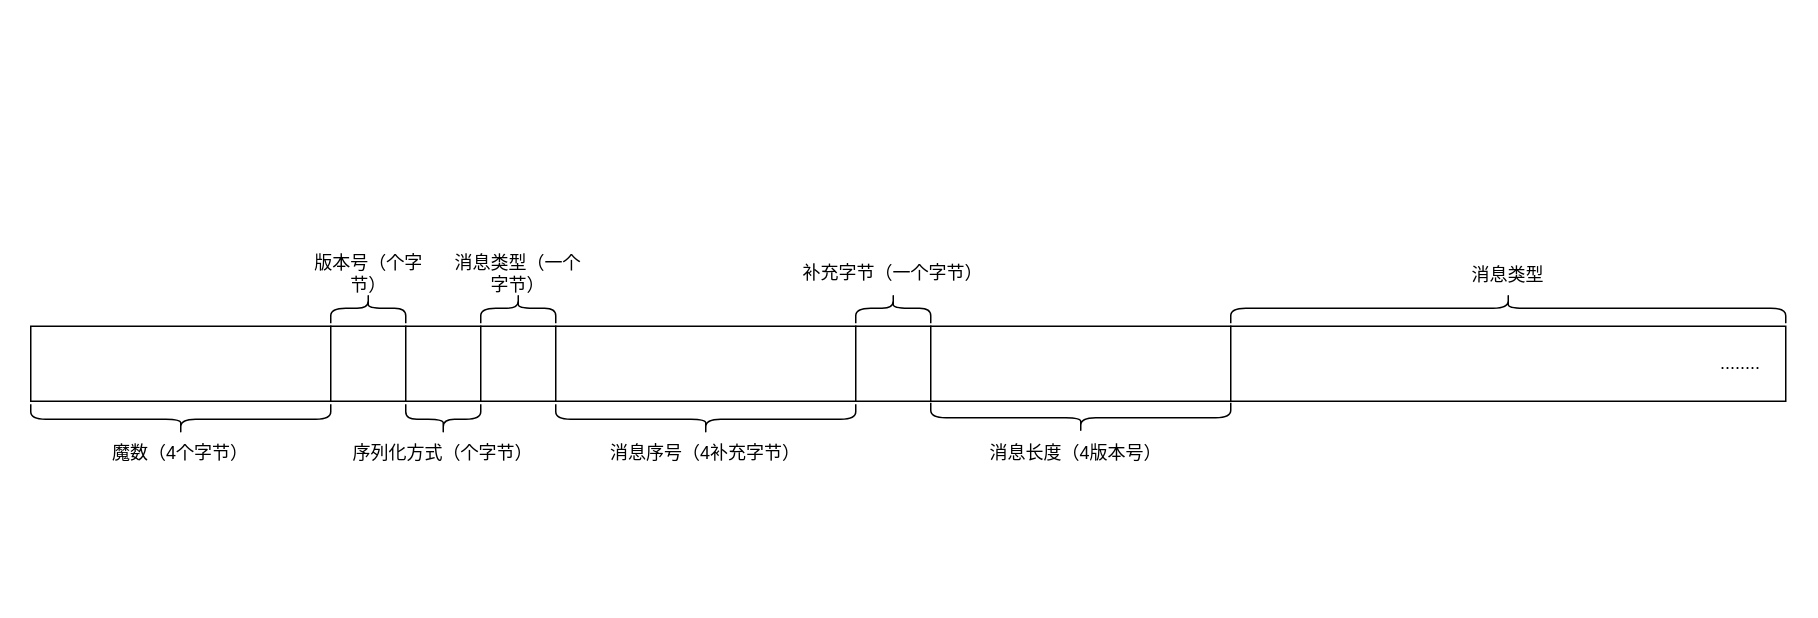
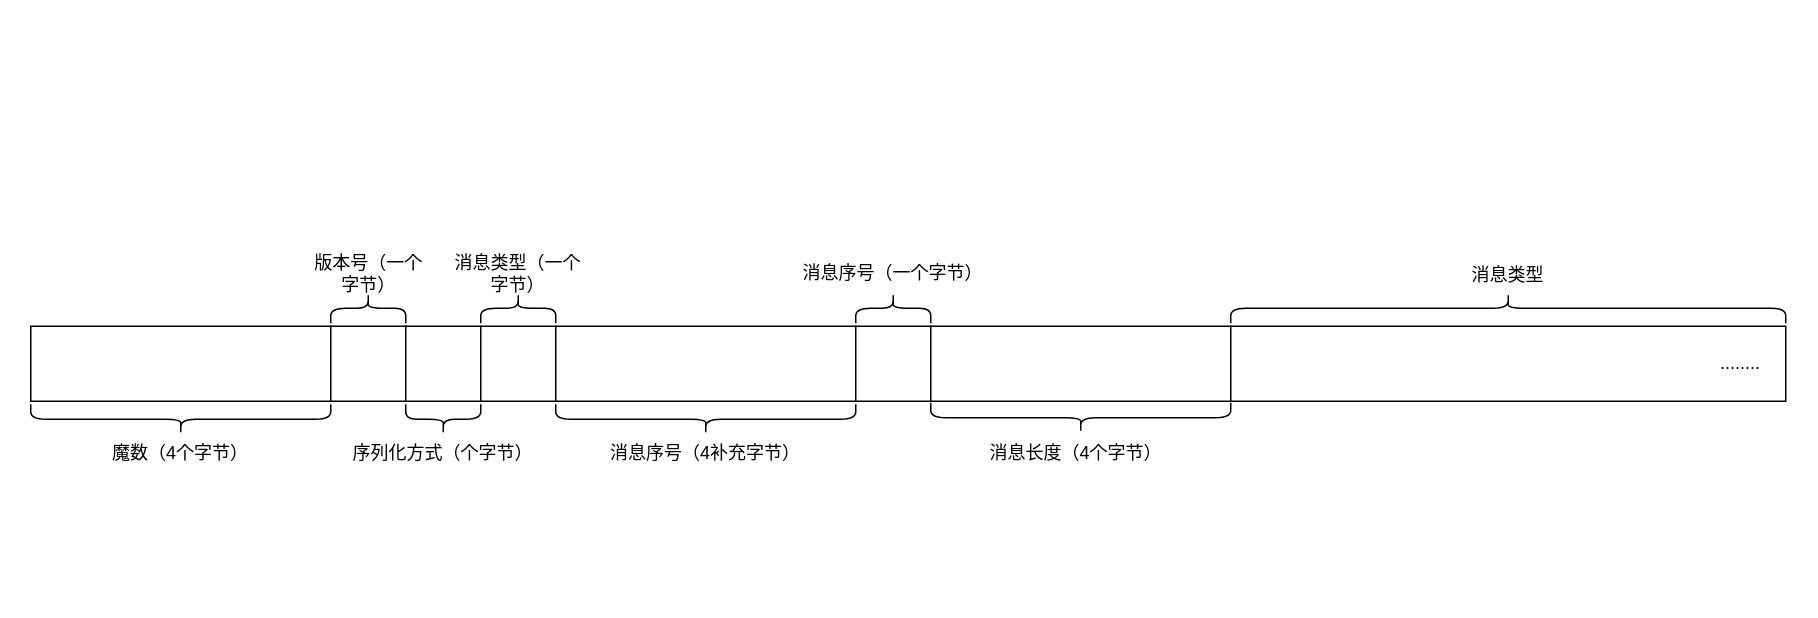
  <mxCell id="0" />
  <mxCell id="1" parent="0" />
  <mxCell id="2" value="" style="rounded=0;whiteSpace=wrap;html=1;" vertex="1" parent="1"><mxGeometry x="20" y="217" width="200" height="50" as="geometry" /></mxCell>
  <mxCell id="3" value="" style="shape=curlyBracket;whiteSpace=wrap;html=1;rounded=1;flipH=1;labelPosition=right;verticalLabelPosition=middle;align=left;verticalAlign=middle;rotation=90;" vertex="1" parent="1"><mxGeometry x="110" y="179" width="20" height="200" as="geometry" /></mxCell>
  <mxCell id="4" value="" style="rounded=0;whiteSpace=wrap;html=1;" vertex="1" parent="1"><mxGeometry x="220" y="217" width="50" height="50" as="geometry" /></mxCell>
  <mxCell id="5" value="" style="rounded=0;whiteSpace=wrap;html=1;" vertex="1" parent="1"><mxGeometry x="270" y="217" width="50" height="50" as="geometry" /></mxCell>
  <mxCell id="6" value="" style="rounded=0;whiteSpace=wrap;html=1;" vertex="1" parent="1"><mxGeometry x="320" y="217" width="50" height="50" as="geometry" /></mxCell>
  <mxCell id="7" value="" style="rounded=0;whiteSpace=wrap;html=1;" vertex="1" parent="1"><mxGeometry x="370" y="217" width="200" height="50" as="geometry" /></mxCell>
  <mxCell id="8" value="" style="rounded=0;whiteSpace=wrap;html=1;" vertex="1" parent="1"><mxGeometry x="570" y="217" width="50" height="50" as="geometry" /></mxCell>
  <mxCell id="9" value="" style="rounded=0;whiteSpace=wrap;html=1;" vertex="1" parent="1"><mxGeometry x="620" y="217" width="200" height="50" as="geometry" /></mxCell>
  <mxCell id="10" value="" style="shape=curlyBracket;whiteSpace=wrap;html=1;rounded=1;flipH=1;labelPosition=right;verticalLabelPosition=middle;align=left;verticalAlign=middle;rotation=90;" vertex="1" parent="1"><mxGeometry x="460" y="179" width="20" height="200" as="geometry" /></mxCell>
  <mxCell id="11" value="" style="shape=curlyBracket;whiteSpace=wrap;html=1;rounded=1;flipH=1;labelPosition=right;verticalLabelPosition=middle;align=left;verticalAlign=middle;rotation=90;" vertex="1" parent="1"><mxGeometry x="710" y="178" width="20" height="200" as="geometry" /></mxCell>
  <mxCell id="12" value="" style="shape=curlyBracket;whiteSpace=wrap;html=1;rounded=1;flipH=1;labelPosition=right;verticalLabelPosition=middle;align=left;verticalAlign=middle;rotation=90;direction=west;" vertex="1" parent="1"><mxGeometry x="585" y="180" width="20" height="50" as="geometry" /></mxCell>
  <mxCell id="13" value="" style="shape=curlyBracket;whiteSpace=wrap;html=1;rounded=1;flipH=1;labelPosition=right;verticalLabelPosition=middle;align=left;verticalAlign=middle;rotation=90;direction=west;" vertex="1" parent="1"><mxGeometry x="235" y="180" width="20" height="50" as="geometry" /></mxCell>
  <mxCell id="14" value="" style="shape=curlyBracket;whiteSpace=wrap;html=1;rounded=1;flipH=1;labelPosition=right;verticalLabelPosition=middle;align=left;verticalAlign=middle;rotation=90;direction=west;" vertex="1" parent="1"><mxGeometry x="335" y="180" width="20" height="50" as="geometry" /></mxCell>
  <mxCell id="15" value="" style="shape=curlyBracket;whiteSpace=wrap;html=1;rounded=1;flipH=1;labelPosition=right;verticalLabelPosition=middle;align=left;verticalAlign=middle;rotation=90;direction=east;" vertex="1" parent="1"><mxGeometry x="285" y="254" width="20" height="50" as="geometry" /></mxCell>
  <mxCell id="16" value="魔数（4个字节）" style="text;strokeColor=none;align=center;fillColor=none;html=1;verticalAlign=middle;whiteSpace=wrap;rounded=0;" vertex="1" parent="1"><mxGeometry x="70" y="287" width="100" height="30" as="geometry" /></mxCell>
- <mxCell id="17" value="版本号（个字节）" style="text;strokeColor=none;align=center;fillColor=none;html=1;verticalAlign=middle;whiteSpace=wrap;rounded=0;" vertex="1" parent="1"><mxGeometry x="202.5" y="167" width="85" height="30" as="geometry" /></mxCell>
+ <mxCell id="17" value="版本号（一个字节）" style="text;strokeColor=none;align=center;fillColor=none;html=1;verticalAlign=middle;whiteSpace=wrap;rounded=0;" vertex="1" parent="1"><mxGeometry x="202.5" y="167" width="85" height="30" as="geometry" /></mxCell>
  <mxCell id="18" value="序列化方式（个字节）" style="text;strokeColor=none;align=center;fillColor=none;html=1;verticalAlign=middle;whiteSpace=wrap;rounded=0;" vertex="1" parent="1"><mxGeometry x="225" y="287" width="140" height="30" as="geometry" /></mxCell>
  <mxCell id="19" value="消息类型（一个字节）" style="text;strokeColor=none;align=center;fillColor=none;html=1;verticalAlign=middle;whiteSpace=wrap;rounded=0;" vertex="1" parent="1"><mxGeometry x="301.25" y="167" width="87.5" height="30" as="geometry" /></mxCell>
  <mxCell id="20" value="消息序号（4补充字节）" style="text;strokeColor=none;align=center;fillColor=none;html=1;verticalAlign=middle;whiteSpace=wrap;rounded=0;" vertex="1" parent="1"><mxGeometry x="400" y="287" width="140" height="30" as="geometry" /></mxCell>
- <mxCell id="21" value="消息长度（4版本号）" style="text;strokeColor=none;align=center;fillColor=none;html=1;verticalAlign=middle;whiteSpace=wrap;rounded=0;" vertex="1" parent="1"><mxGeometry x="647" y="287" width="140" height="30" as="geometry" /></mxCell>
- <mxCell id="22" value="补充字节（一个字节）" style="text;strokeColor=none;align=center;fillColor=none;html=1;verticalAlign=middle;whiteSpace=wrap;rounded=0;" vertex="1" parent="1"><mxGeometry x="525" y="167" width="140" height="30" as="geometry" /></mxCell>
+ <mxCell id="21" value="消息长度（4个字节）" style="text;strokeColor=none;align=center;fillColor=none;html=1;verticalAlign=middle;whiteSpace=wrap;rounded=0;" vertex="1" parent="1"><mxGeometry x="647" y="287" width="140" height="30" as="geometry" /></mxCell>
+ <mxCell id="22" value="消息序号（一个字节）" style="text;strokeColor=none;align=center;fillColor=none;html=1;verticalAlign=middle;whiteSpace=wrap;rounded=0;" vertex="1" parent="1"><mxGeometry x="525" y="167" width="140" height="30" as="geometry" /></mxCell>
  <mxCell id="23" value="" style="rounded=0;whiteSpace=wrap;html=1;" vertex="1" parent="1"><mxGeometry x="820" y="217" width="370" height="50" as="geometry" /></mxCell>
  <mxCell id="24" value="" style="shape=curlyBracket;whiteSpace=wrap;html=1;rounded=1;flipH=1;labelPosition=right;verticalLabelPosition=middle;align=left;verticalAlign=middle;rotation=90;direction=west;" vertex="1" parent="1"><mxGeometry x="995" y="20" width="20" height="370" as="geometry" /></mxCell>
  <mxCell id="25" value="消息类型" style="text;strokeColor=none;align=center;fillColor=none;html=1;verticalAlign=middle;whiteSpace=wrap;rounded=0;" vertex="1" parent="1"><mxGeometry x="935" y="168" width="140" height="30" as="geometry" /></mxCell>
  <mxCell id="26" value="........" style="text;strokeColor=none;align=center;fillColor=none;html=1;verticalAlign=middle;whiteSpace=wrap;rounded=0;" vertex="1" parent="1"><mxGeometry x="1130" y="227" width="60" height="30" as="geometry" /></mxCell>
